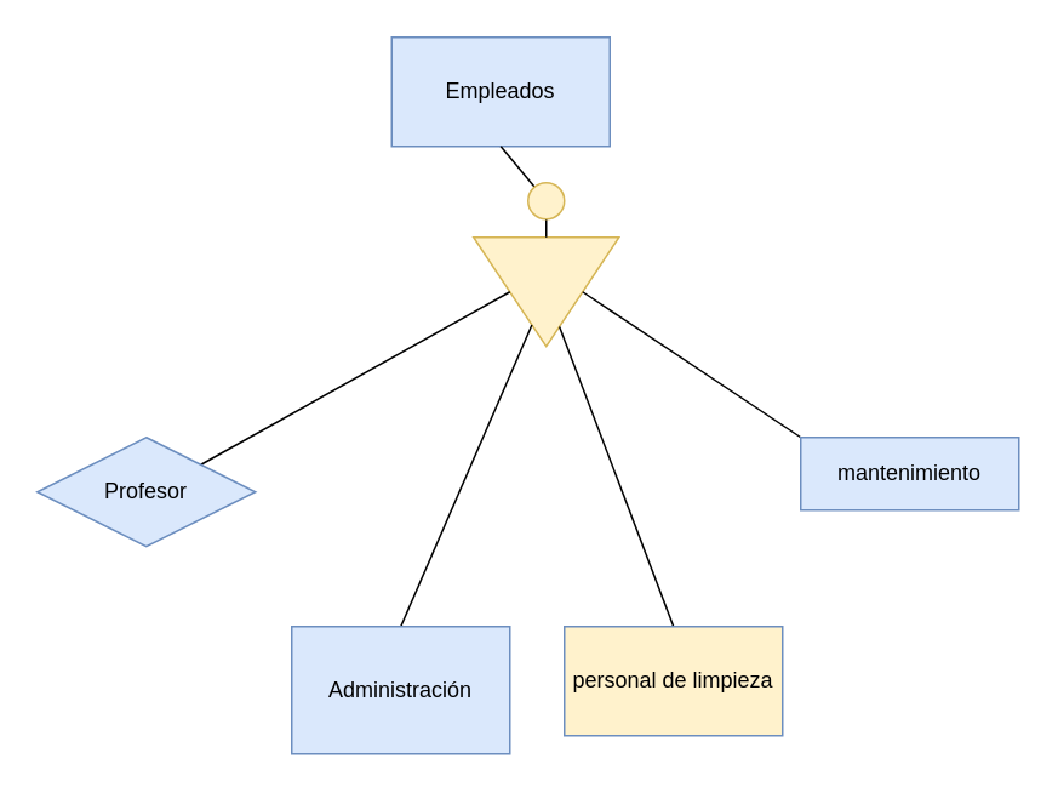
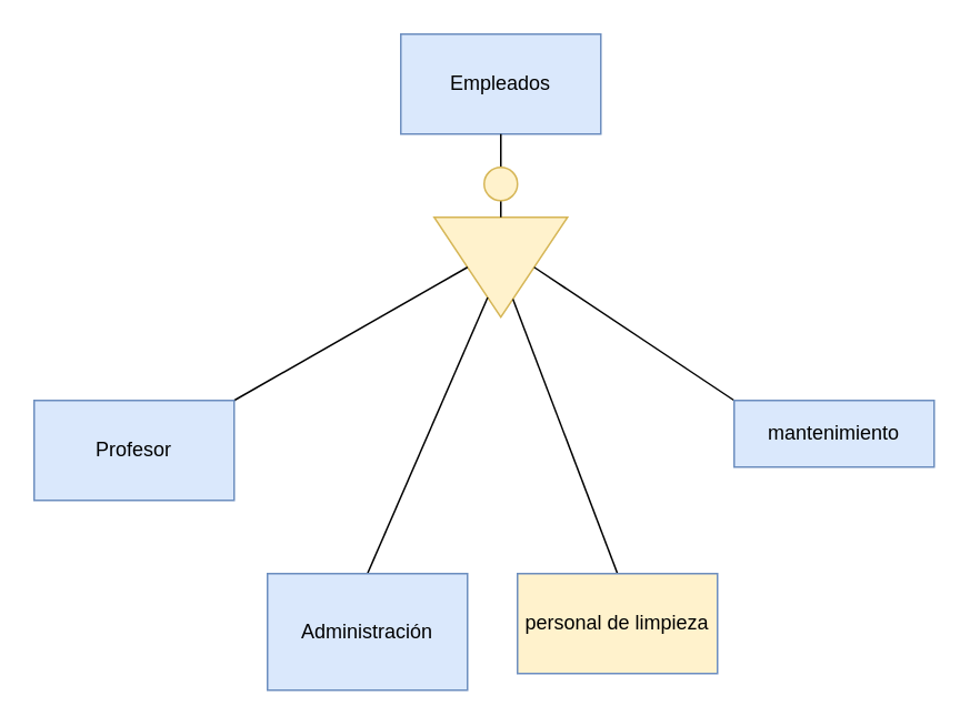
  <mxCell id="0" />
  <mxCell id="1" parent="0" />
- <mxCell id="2" value="&lt;div&gt;Empleados&lt;/div&gt;" style="rounded=0;whiteSpace=wrap;html=1;fillColor=#dae8fc;strokeColor=#6c8ebf;" vertex="1" parent="1"><mxGeometry x="215" y="20" width="120" height="60" as="geometry" /></mxCell>
+ <mxCell id="2" value="&lt;div&gt;Empleados&lt;/div&gt;" style="rounded=0;whiteSpace=wrap;html=1;fillColor=#dae8fc;strokeColor=#6c8ebf;" vertex="1" parent="1"><mxGeometry x="240" y="20" width="120" height="60" as="geometry" /></mxCell>
  <mxCell id="3" style="rounded=0;orthogonalLoop=1;jettySize=auto;html=1;entryX=0.5;entryY=1;entryDx=0;entryDy=0;endArrow=none;endFill=0;" edge="1" parent="1" source="6" target="2"><mxGeometry relative="1" as="geometry" /></mxCell>
  <mxCell id="4" value="" style="triangle;whiteSpace=wrap;html=1;rotation=90;fillColor=#fff2cc;strokeColor=#d6b656;" vertex="1" parent="1"><mxGeometry x="270" y="120" width="60" height="80" as="geometry" /></mxCell>
  <mxCell id="5" value="" style="rounded=0;orthogonalLoop=1;jettySize=auto;html=1;entryX=0.5;entryY=1;entryDx=0;entryDy=0;endArrow=none;endFill=0;" edge="1" parent="1" source="4" target="6"><mxGeometry relative="1" as="geometry"><mxPoint x="300" y="130" as="sourcePoint" /><mxPoint x="300" y="60" as="targetPoint" /></mxGeometry></mxCell>
  <mxCell id="6" value="" style="ellipse;whiteSpace=wrap;html=1;aspect=fixed;fillColor=#fff2cc;strokeColor=#d6b656;" vertex="1" parent="1"><mxGeometry x="290" y="100" width="20" height="20" as="geometry" /></mxCell>
  <mxCell id="7" style="rounded=0;orthogonalLoop=1;jettySize=auto;html=1;exitX=1;exitY=0;exitDx=0;exitDy=0;entryX=0.5;entryY=1;entryDx=0;entryDy=0;endArrow=none;endFill=0;" edge="1" parent="1" source="8" target="4"><mxGeometry relative="1" as="geometry" /></mxCell>
- <mxCell id="8" value="Profesor" style="rhombus;whiteSpace=wrap;html=1;fillColor=#dae8fc;strokeColor=#6c8ebf;" vertex="1" parent="1"><mxGeometry x="20" y="240" width="120" height="60" as="geometry" /></mxCell>
+ <mxCell id="8" value="Profesor" style="rounded=0;whiteSpace=wrap;html=1;fillColor=#dae8fc;strokeColor=#6c8ebf;" vertex="1" parent="1"><mxGeometry x="20" y="240" width="120" height="60" as="geometry" /></mxCell>
  <mxCell id="9" style="rounded=0;orthogonalLoop=1;jettySize=auto;html=1;exitX=0.5;exitY=0;exitDx=0;exitDy=0;endArrow=none;endFill=0;" edge="1" parent="1" source="10" target="4"><mxGeometry relative="1" as="geometry" /></mxCell>
  <mxCell id="10" value="Administración" style="rounded=0;whiteSpace=wrap;html=1;fillColor=#dae8fc;strokeColor=#6c8ebf;" vertex="1" parent="1"><mxGeometry x="160" y="344" width="120" height="70" as="geometry" /></mxCell>
  <mxCell id="11" style="rounded=0;orthogonalLoop=1;jettySize=auto;html=1;exitX=0.5;exitY=0;exitDx=0;exitDy=0;endArrow=none;endFill=0;" edge="1" parent="1" source="12" target="4"><mxGeometry relative="1" as="geometry" /></mxCell>
  <mxCell id="12" value="personal de limpieza" style="rounded=0;whiteSpace=wrap;html=1;fillColor=#fff2cc;strokeColor=#6c8ebf;" vertex="1" parent="1"><mxGeometry x="310" y="344" width="120" height="60" as="geometry" /></mxCell>
  <mxCell id="13" style="rounded=0;orthogonalLoop=1;jettySize=auto;html=1;exitX=0;exitY=0;exitDx=0;exitDy=0;entryX=0.5;entryY=0;entryDx=0;entryDy=0;endArrow=none;endFill=0;" edge="1" parent="1" source="14" target="4"><mxGeometry relative="1" as="geometry" /></mxCell>
  <mxCell id="14" value="mantenimiento" style="rounded=0;whiteSpace=wrap;html=1;fillColor=#dae8fc;strokeColor=#6c8ebf;" vertex="1" parent="1"><mxGeometry x="440" y="240" width="120" height="40" as="geometry" /></mxCell>
